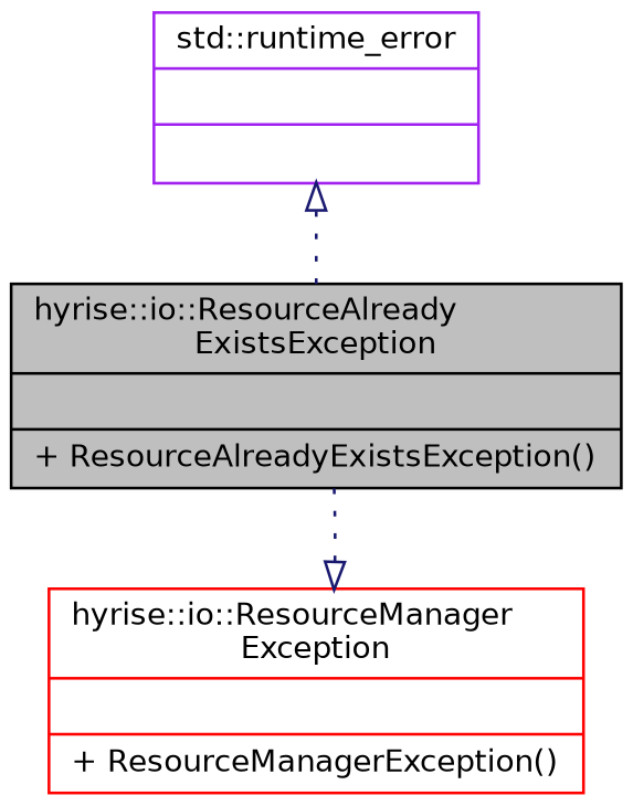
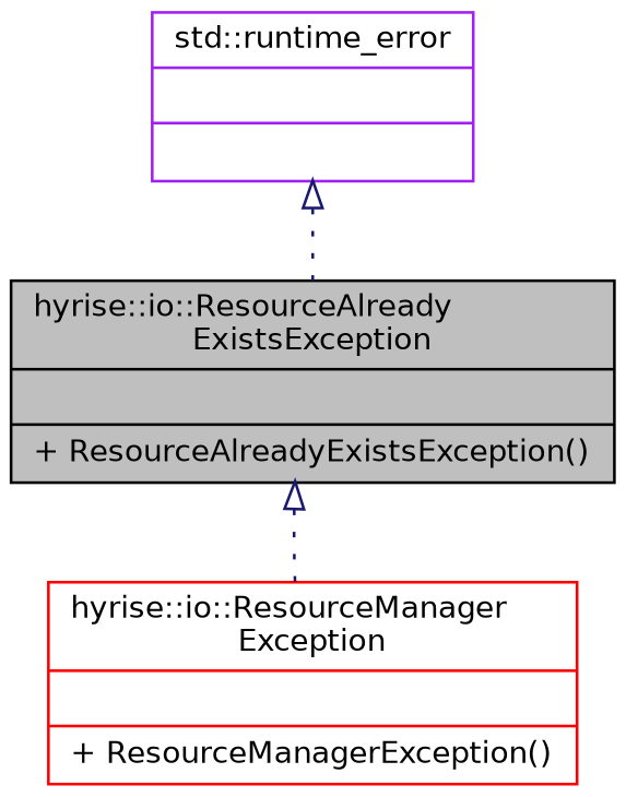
  digraph {
    node [fillcolor=white fontname=Helvetica fontsize=11 shape=record style=filled]
    edge [arrowtail=onormal color=midnightblue dir=back fontname=Helvetica fontsize=11 labelfontname=Helvetica labelfontsize=11 style=dotted]
    n1 [color=black fillcolor=grey75 fontcolor=black height=0.2 label="{hyrise::io::ResourceAlready\lExistsException\n||+ ResourceAlreadyExistsException()\l}" width=0.4]
    n2 [color=red height=0.2 label="{hyrise::io::ResourceManager\lException\n||+ ResourceManagerException()\l}" width=0.4]
    n3 [color=purple height=0.2 label="{std::runtime_error\n||}" width=0.4]
-   n2 -> n1
+   n1 -> n2
    n3 -> n1
  }
